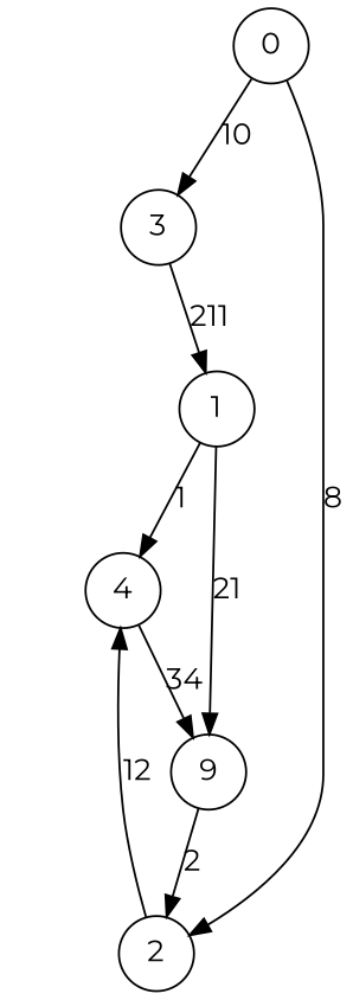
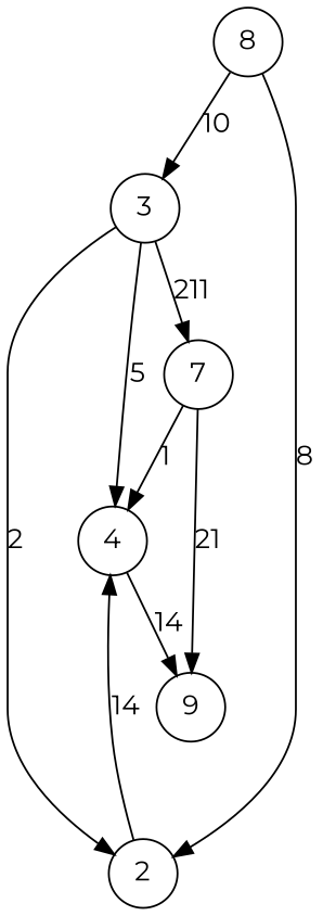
  digraph {
    fontname=Montserrat
    rankdir=TB
    node [fontname=Montserrat shape=circle]
    edge [fontname=Montserrat]
    3
-   1
+   1 [label=7]
    4
    2
    n5 [label=9]
-   0
+   0 [label=8]
    3 -> 1 [label=211]
-   n5 -> 2 [label=2]
+   3 -> 4 [label=5]
+   3 -> 2 [label=2]
    1 -> 4 [label=1]
    1 -> n5 [label=21]
-   4 -> n5 [label=34]
-   2 -> 4 [label=12]
+   4 -> n5 [label=14]
+   2 -> 4 [label=14]
    0 -> 3 [label=10]
    0 -> 2 [label=8]
  }
